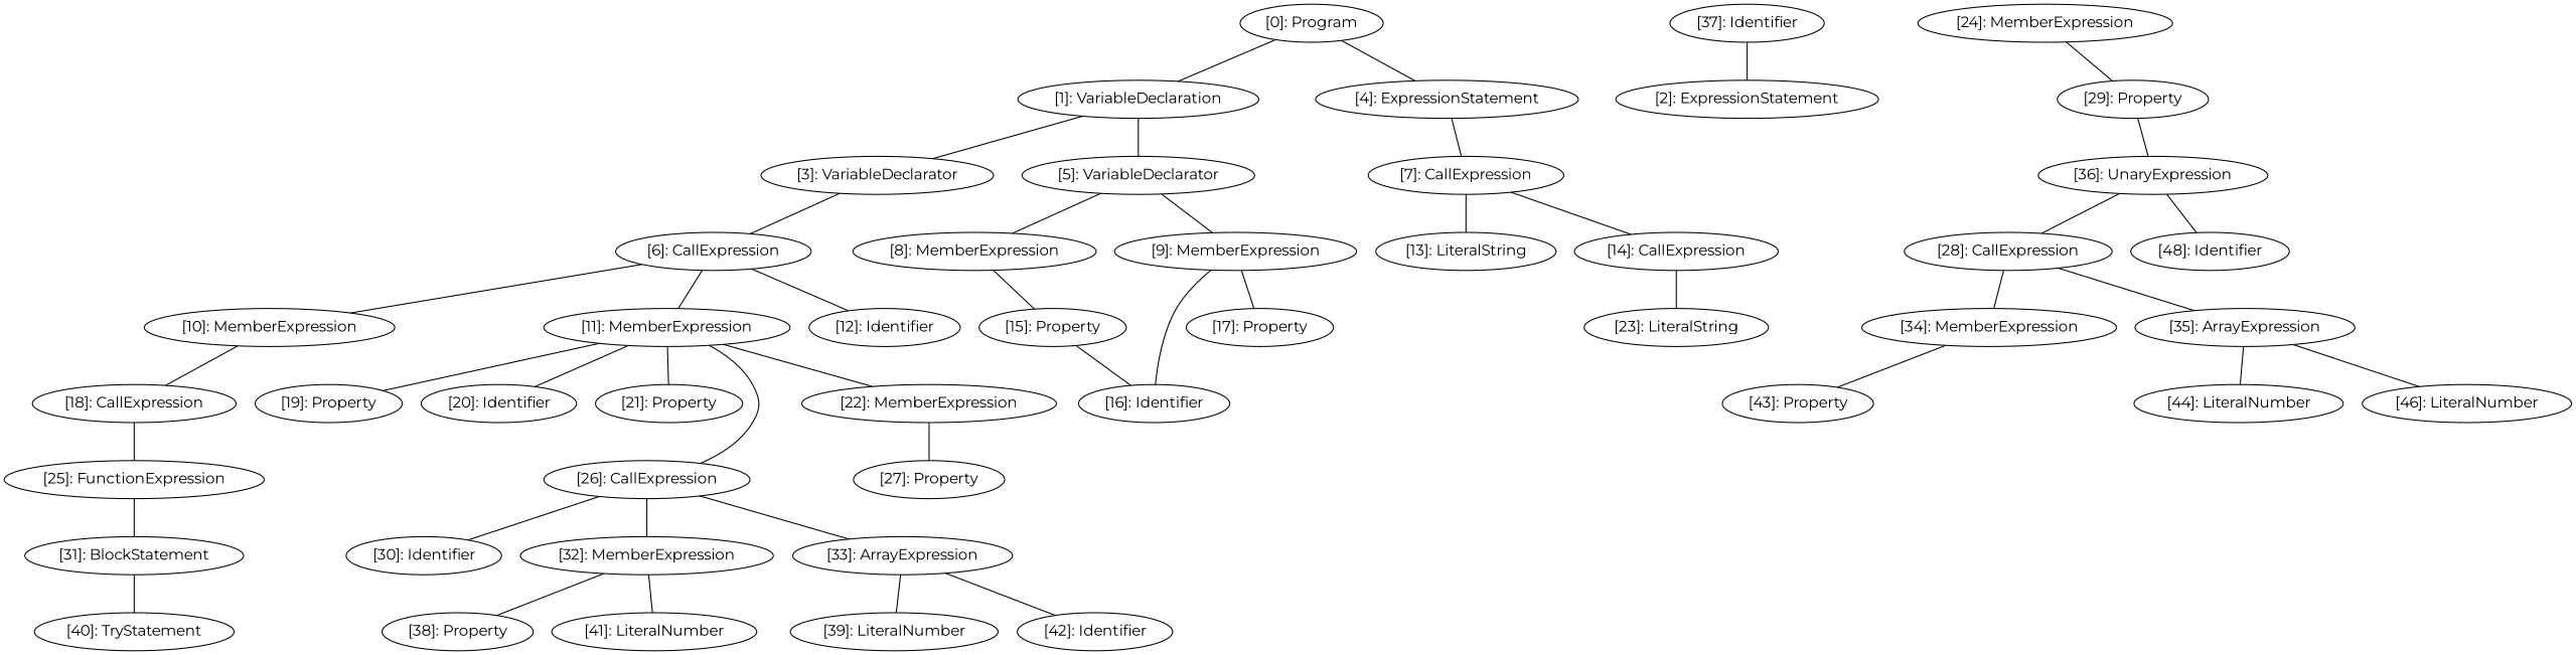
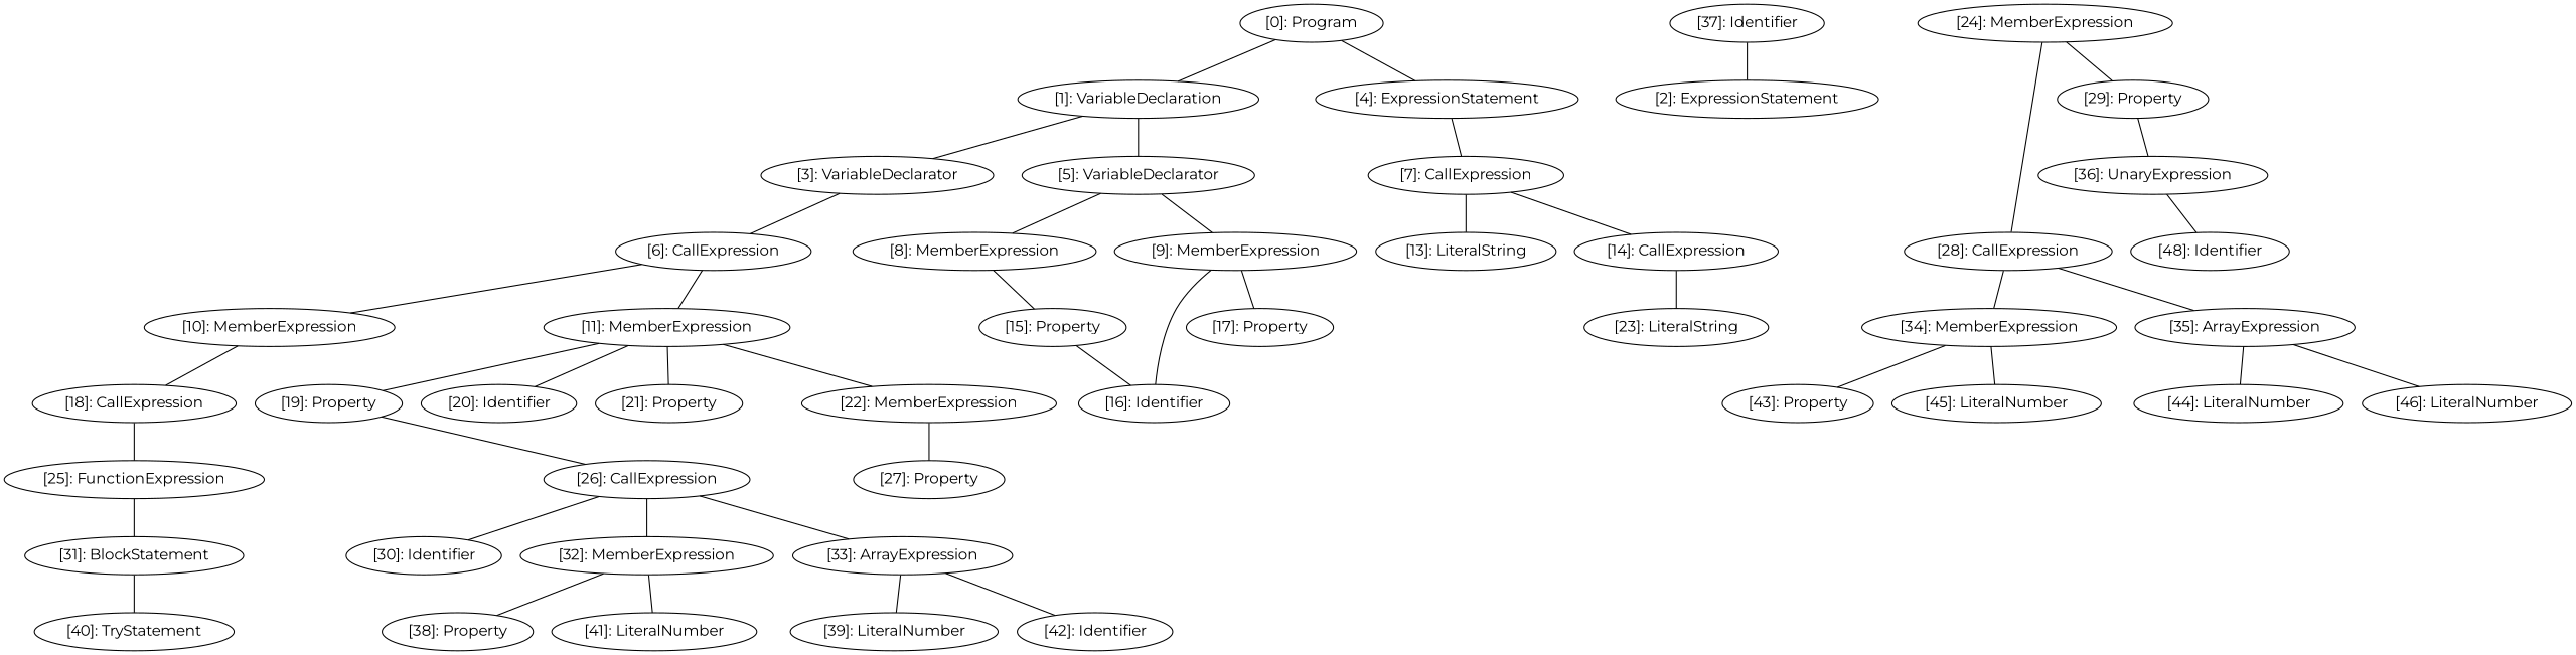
  graph {
    fontname=Montserrat
    node [fontname=Montserrat]
    edge [fontname=Montserrat]
    n1 [label="[0]: Program"]
    n2 [label="[1]: VariableDeclaration"]
    n3 [label="[4]: ExpressionStatement"]
    n4 [label="[3]: VariableDeclarator"]
    n5 [label="[5]: VariableDeclarator"]
    n6 [label="[2]: ExpressionStatement"]
    n7 [label="[7]: CallExpression"]
    n8 [label="[6]: CallExpression"]
    n9 [label="[8]: MemberExpression"]
    n10 [label="[9]: MemberExpression"]
    n11 [label="[10]: MemberExpression"]
    n12 [label="[11]: MemberExpression"]
-   n13 [label="[12]: Identifier"]
    n14 [label="[13]: LiteralString"]
    n15 [label="[14]: CallExpression"]
    n16 [label="[15]: Property"]
    n17 [label="[16]: Identifier"]
    n18 [label="[17]: Property"]
    n19 [label="[18]: CallExpression"]
    n20 [label="[19]: Property"]
    n21 [label="[20]: Identifier"]
    n22 [label="[21]: Property"]
    n23 [label="[22]: MemberExpression"]
    n24 [label="[23]: LiteralString"]
    n25 [label="[25]: FunctionExpression"]
    n26 [label="[26]: CallExpression"]
    n27 [label="[27]: Property"]
    n28 [label="[24]: MemberExpression"]
    n29 [label="[28]: CallExpression"]
    n30 [label="[29]: Property"]
    n31 [label="[31]: BlockStatement"]
    n32 [label="[30]: Identifier"]
    n33 [label="[32]: MemberExpression"]
    n34 [label="[33]: ArrayExpression"]
    n35 [label="[34]: MemberExpression"]
    n36 [label="[35]: ArrayExpression"]
    n37 [label="[36]: UnaryExpression"]
    n38 [label="[40]: TryStatement"]
    n39 [label="[38]: Property"]
    n40 [label="[41]: LiteralNumber"]
    n41 [label="[39]: LiteralNumber"]
    n42 [label="[42]: Identifier"]
    n43 [label="[43]: Property"]
+   n44 [label="[45]: LiteralNumber"]
    n45 [label="[44]: LiteralNumber"]
    n46 [label="[46]: LiteralNumber"]
    n47 [label="[48]: Identifier"]
    n48 [label="[37]: Identifier"]
    n1 -- n2
    n1 -- n3
    n2 -- n4
    n2 -- n5
    n3 -- n7
    n4 -- n8
    n5 -- n9
    n5 -- n10
    n7 -- n14
    n7 -- n15
    n8 -- n11
    n8 -- n12
-   n8 -- n13
    n9 -- n16
    n10 -- n17
    n10 -- n18
    n11 -- n19
    n12 -- n20
    n12 -- n21
    n12 -- n22
    n12 -- n23
    n15 -- n24
    n16 -- n17
    n19 -- n25
-   n12 -- n26
+   n20 -- n26
    n23 -- n27
    n25 -- n31
    n26 -- n32
    n26 -- n33
    n26 -- n34
-   n37 -- n29
+   n28 -- n29
    n28 -- n30
    n29 -- n35
    n29 -- n36
    n30 -- n37
    n31 -- n38
    n33 -- n39
    n33 -- n40
    n34 -- n41
    n34 -- n42
    n35 -- n43
+   n35 -- n44
    n36 -- n45
    n36 -- n46
    n37 -- n47
    n48 -- n6
  }
